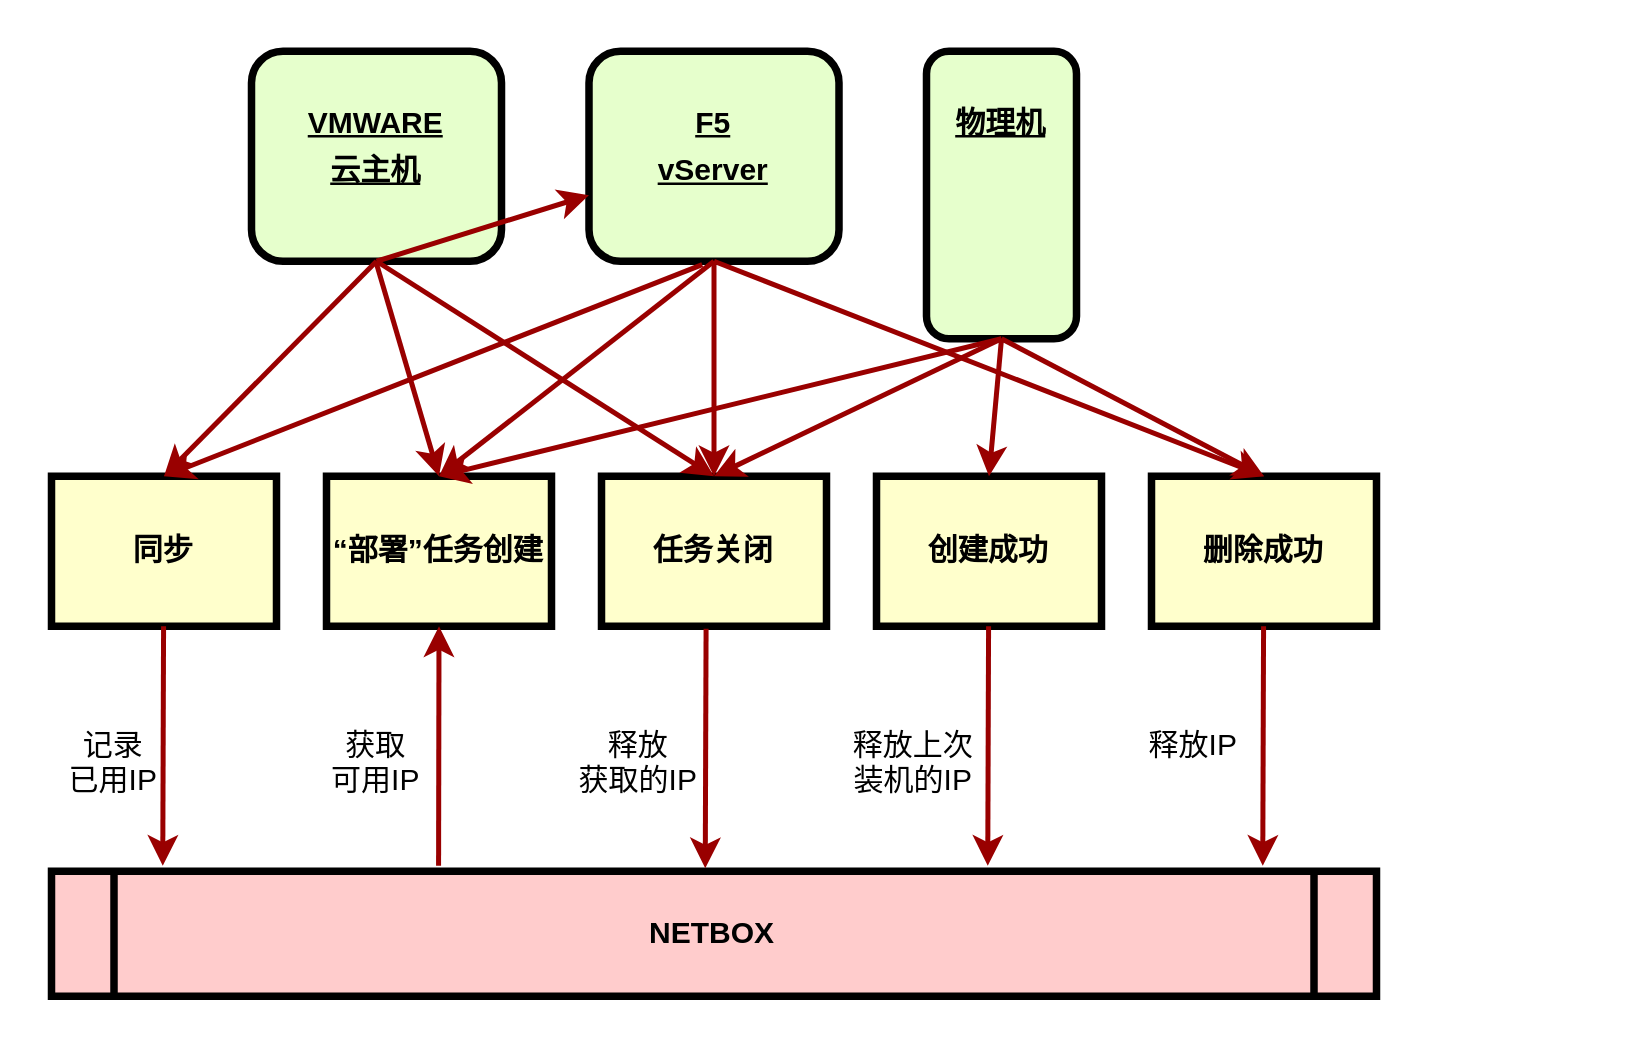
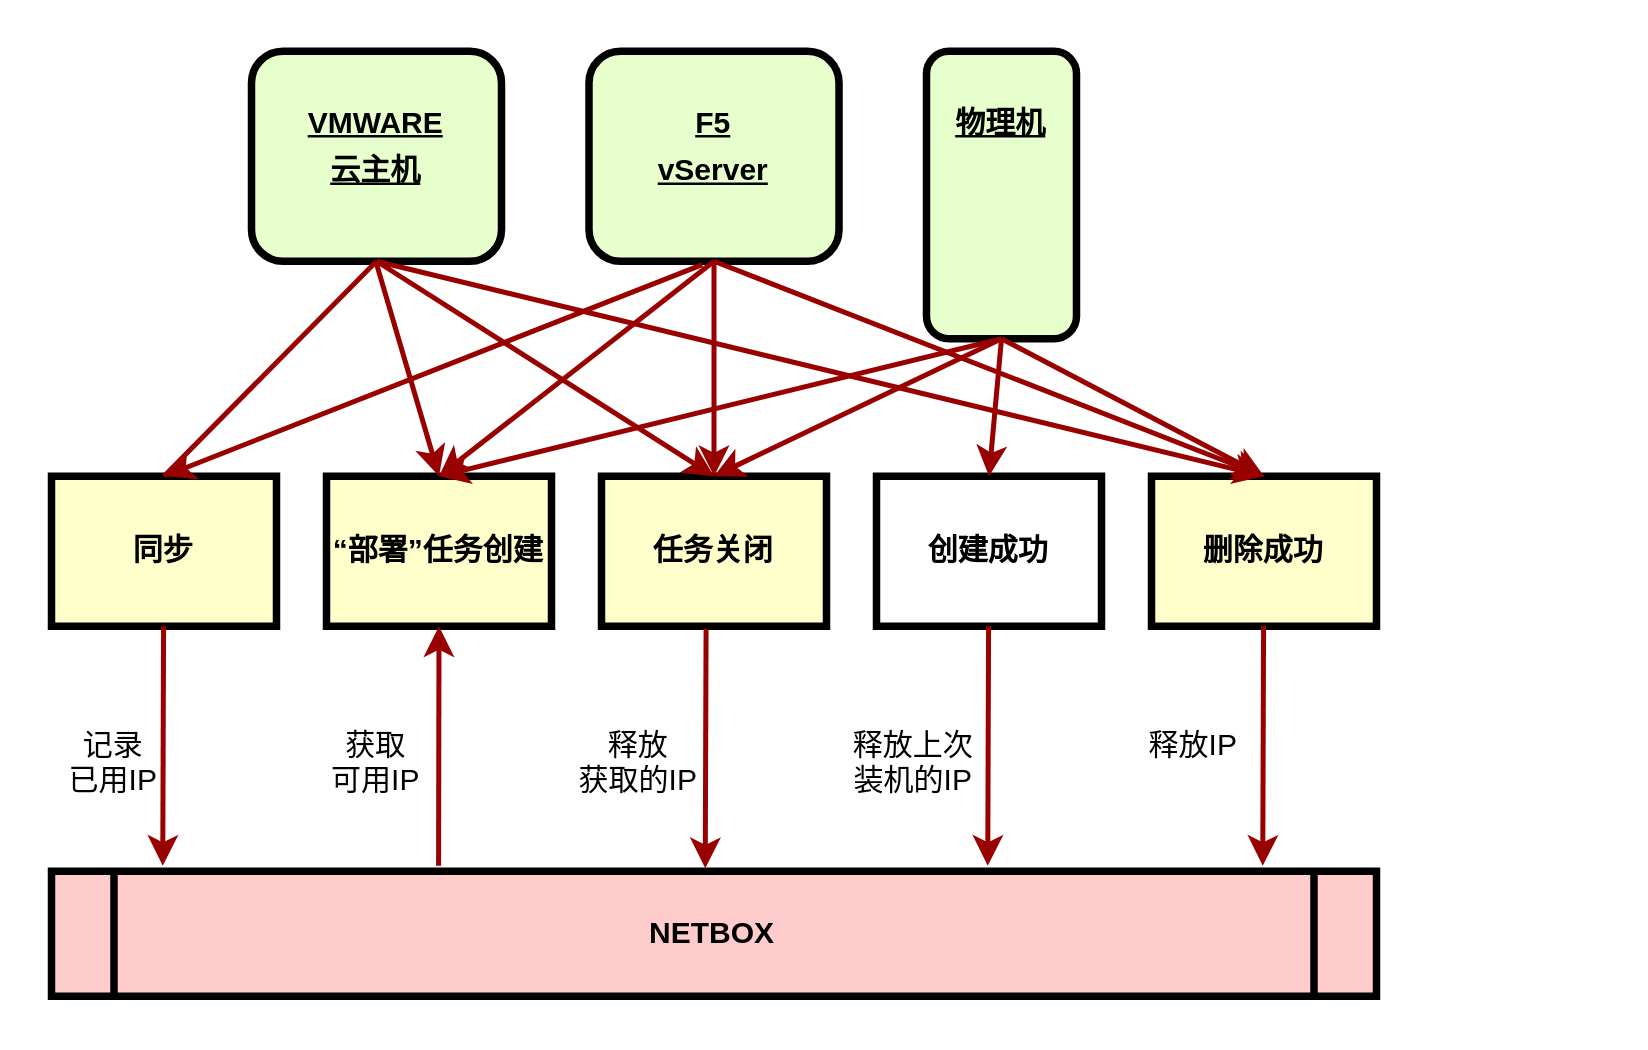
  <mxCell id="0" />
  <mxCell id="1" parent="0" />
  <mxCell id="2" value="NETBOX" style="shape=process;whiteSpace=wrap;align=center;verticalAlign=middle;size=0.048;fontStyle=1;strokeWidth=3;fillColor=#FFCCCC" parent="1" vertex="1"><mxGeometry x="20" y="348" width="530" height="50" as="geometry" /></mxCell>
  <mxCell id="3" value="&lt;p style=&quot;margin: 4px 0px 0px ; text-decoration: underline&quot;&gt;&lt;br&gt;&lt;/p&gt;&lt;p style=&quot;margin: 4px 0px 0px ; text-decoration: underline&quot;&gt;VMWARE&lt;/p&gt;&lt;p style=&quot;margin: 4px 0px 0px ; text-decoration: underline&quot;&gt;云主机&lt;/p&gt;" style="verticalAlign=middle;align=center;overflow=fill;fontSize=12;fontFamily=Helvetica;html=1;rounded=1;fontStyle=1;strokeWidth=3;fillColor=#E6FFCC;labelBackgroundColor=none;labelBorderColor=none;" parent="1" vertex="1"><mxGeometry x="100" y="20" width="100" height="84" as="geometry" /></mxCell>
  <mxCell id="4" value="“部署”任务创建" style="whiteSpace=wrap;align=center;verticalAlign=middle;fontStyle=1;strokeWidth=3;fillColor=#FFFFCC" parent="1" vertex="1"><mxGeometry x="130" y="190" width="90" height="60" as="geometry" /></mxCell>
  <mxCell id="5" value="任务关闭" style="whiteSpace=wrap;align=center;verticalAlign=middle;fontStyle=1;strokeWidth=3;fillColor=#FFFFCC" parent="1" vertex="1"><mxGeometry x="240" y="190" width="90" height="60" as="geometry" /></mxCell>
  <mxCell id="6" value="同步" style="whiteSpace=wrap;align=center;verticalAlign=middle;fontStyle=1;strokeWidth=3;fillColor=#FFFFCC" parent="1" vertex="1"><mxGeometry x="20" y="190" width="90" height="60" as="geometry" /></mxCell>
  <mxCell id="7" value="删除成功" style="whiteSpace=wrap;align=center;verticalAlign=middle;fontStyle=1;strokeWidth=3;fillColor=#FFFFCC" parent="1" vertex="1"><mxGeometry x="460" y="190" width="90" height="60" as="geometry" /></mxCell>
  <mxCell id="8" value="&lt;p style=&quot;margin: 4px 0px 0px ; text-decoration: underline&quot;&gt;&lt;br&gt;&lt;/p&gt;&lt;p style=&quot;margin: 4px 0px 0px ; text-decoration: underline&quot;&gt;F5&lt;/p&gt;&lt;p style=&quot;margin: 4px 0px 0px ; text-decoration: underline&quot;&gt;vServer&lt;/p&gt;" style="verticalAlign=middle;align=center;overflow=fill;fontSize=12;fontFamily=Helvetica;html=1;rounded=1;fontStyle=1;strokeWidth=3;fillColor=#E6FFCC;labelBackgroundColor=none;labelBorderColor=none;" parent="1" vertex="1"><mxGeometry x="235" y="20" width="100" height="84" as="geometry" /></mxCell>
  <mxCell id="9" value="记录&#10;已用IP" style="text;spacingTop=-5;align=center" parent="1" vertex="1"><mxGeometry x="30" y="289" width="30" height="20" as="geometry" /></mxCell>
- <mxCell id="10" value="创建成功" style="whiteSpace=wrap;align=center;verticalAlign=middle;fontStyle=1;strokeWidth=3;fillColor=#FFFFCC" parent="1" vertex="1"><mxGeometry x="350" y="190" width="90" height="60" as="geometry" /></mxCell>
+ <mxCell id="10" value="创建成功" style="whiteSpace=wrap;align=center;verticalAlign=middle;fontStyle=1;strokeWidth=3;fillColor=#ffffff;" parent="1" vertex="1"><mxGeometry x="350" y="190" width="90" height="60" as="geometry" /></mxCell>
  <mxCell id="11" value="&lt;p style=&quot;margin: 4px 0px 0px ; text-decoration: underline&quot;&gt;&lt;br&gt;&lt;/p&gt;&lt;p style=&quot;margin: 4px 0px 0px ; text-decoration: underline&quot;&gt;物理机&lt;br&gt;&lt;/p&gt;" style="verticalAlign=middle;align=center;overflow=fill;fontSize=12;fontFamily=Helvetica;html=1;rounded=1;fontStyle=1;strokeWidth=3;fillColor=#E6FFCC;labelBackgroundColor=none;labelBorderColor=none;" parent="1" vertex="1"><mxGeometry x="370" y="20" width="60" height="115" as="geometry" /></mxCell>
  <mxCell id="12" value="" style="edgeStyle=elbowEdgeStyle;elbow=horizontal;strokeColor=#990000;strokeWidth=2;exitX=0.5;exitY=1;exitDx=0;exitDy=0;entryX=0.086;entryY=-0.043;entryDx=0;entryDy=0;entryPerimeter=0;" parent="1" edge="1"><mxGeometry width="100" height="100" relative="1" as="geometry"><mxPoint x="174.833" y="345.833" as="sourcePoint" /><mxPoint x="174.833" y="250" as="targetPoint" /><Array as="points"><mxPoint x="175" y="298" /><mxPoint x="307" y="262" /><mxPoint x="174.5" y="298" /></Array></mxGeometry></mxCell>
  <mxCell id="13" value="获取&#10;可用IP" style="text;spacingTop=-5;align=center" parent="1" vertex="1"><mxGeometry x="135" y="289" width="30" height="20" as="geometry" /></mxCell>
- <mxCell id="14" value="" style="endArrow=classic;html=1;strokeColor=#990000;strokeWidth=2;exitX=0.5;exitY=1;exitDx=0;exitDy=0;entryX=0.5;entryY=0;entryDx=0;entryDy=0;" parent="1" source="3" target="6" edge="1"><mxGeometry width="50" height="50" relative="1" as="geometry"><mxPoint x="115" y="104" as="sourcePoint" /><mxPoint x="65" y="154" as="targetPoint" /></mxGeometry></mxCell>
+ <mxCell id="14" value="" style="endArrow=none;html=1;strokeColor=#990000;strokeWidth=2;exitX=0.5;exitY=1;exitDx=0;exitDy=0;entryX=0.5;entryY=0;entryDx=0;entryDy=0;" parent="1" source="3" target="6" edge="1"><mxGeometry width="50" height="50" relative="1" as="geometry"><mxPoint x="115" y="104" as="sourcePoint" /><mxPoint x="65" y="154" as="targetPoint" /></mxGeometry></mxCell>
  <mxCell id="15" value="" style="endArrow=classic;html=1;strokeColor=#990000;strokeWidth=2;entryX=0.5;entryY=0;entryDx=0;entryDy=0;" parent="1" target="4" edge="1"><mxGeometry width="50" height="50" relative="1" as="geometry"><mxPoint x="150" y="105" as="sourcePoint" /><mxPoint x="75" y="187" as="targetPoint" /></mxGeometry></mxCell>
  <mxCell id="16" value="" style="endArrow=classic;html=1;strokeColor=#990000;strokeWidth=2;entryX=0.5;entryY=0;entryDx=0;entryDy=0;exitX=0.5;exitY=1;exitDx=0;exitDy=0;" parent="1" source="3" target="5" edge="1"><mxGeometry width="50" height="50" relative="1" as="geometry"><mxPoint x="200" y="115" as="sourcePoint" /><mxPoint x="225" y="187" as="targetPoint" /></mxGeometry></mxCell>
- <mxCell id="17" value="" style="endArrow=classic;html=1;strokeColor=#990000;strokeWidth=2;exitX=0.5;exitY=1;exitDx=0;exitDy=0;" parent="1" source="3" target="8" edge="1"><mxGeometry width="50" height="50" relative="1" as="geometry"><mxPoint x="240" y="115" as="sourcePoint" /><mxPoint x="375" y="188" as="targetPoint" /></mxGeometry></mxCell>
+ <mxCell id="17" value="" style="endArrow=classic;html=1;strokeColor=#990000;strokeWidth=2;entryX=0.5;entryY=0;entryDx=0;entryDy=0;exitX=0.5;exitY=1;exitDx=0;exitDy=0;" parent="1" source="3" target="7" edge="1"><mxGeometry width="50" height="50" relative="1" as="geometry"><mxPoint x="240" y="115" as="sourcePoint" /><mxPoint x="375" y="188" as="targetPoint" /></mxGeometry></mxCell>
  <mxCell id="18" value="" style="endArrow=classic;html=1;strokeColor=#990000;strokeWidth=2;exitX=0.453;exitY=1.016;exitDx=0;exitDy=0;entryX=0.5;entryY=0;entryDx=0;entryDy=0;exitPerimeter=0;" parent="1" source="8" target="6" edge="1"><mxGeometry width="50" height="50" relative="1" as="geometry"><mxPoint x="645" y="75" as="sourcePoint" /><mxPoint x="560" y="161" as="targetPoint" /></mxGeometry></mxCell>
  <mxCell id="19" value="" style="endArrow=classic;html=1;strokeColor=#990000;strokeWidth=2;exitX=0.5;exitY=1;exitDx=0;exitDy=0;entryX=0.5;entryY=0;entryDx=0;entryDy=0;" parent="1" source="8" target="4" edge="1"><mxGeometry width="50" height="50" relative="1" as="geometry"><mxPoint x="170" y="124" as="sourcePoint" /><mxPoint x="85" y="210" as="targetPoint" /></mxGeometry></mxCell>
  <mxCell id="20" value="" style="endArrow=classic;html=1;strokeColor=#990000;strokeWidth=2;exitX=0.5;exitY=1;exitDx=0;exitDy=0;entryX=0.5;entryY=0;entryDx=0;entryDy=0;" parent="1" source="8" target="5" edge="1"><mxGeometry width="50" height="50" relative="1" as="geometry"><mxPoint x="180" y="134" as="sourcePoint" /><mxPoint x="95" y="220" as="targetPoint" /></mxGeometry></mxCell>
  <mxCell id="21" value="" style="endArrow=classic;html=1;strokeColor=#990000;strokeWidth=2;exitX=0.5;exitY=1;exitDx=0;exitDy=0;entryX=0.5;entryY=0;entryDx=0;entryDy=0;" parent="1" source="8" target="7" edge="1"><mxGeometry width="50" height="50" relative="1" as="geometry"><mxPoint x="190" y="144" as="sourcePoint" /><mxPoint x="105" y="230" as="targetPoint" /></mxGeometry></mxCell>
  <mxCell id="22" value="" style="edgeStyle=elbowEdgeStyle;elbow=horizontal;strokeColor=#990000;strokeWidth=2;exitX=0.5;exitY=1;exitDx=0;exitDy=0;entryX=0.086;entryY=-0.043;entryDx=0;entryDy=0;entryPerimeter=0;" parent="1" edge="1"><mxGeometry width="100" height="100" relative="1" as="geometry"><mxPoint x="281.833" y="251" as="sourcePoint" /><mxPoint x="281.833" y="346.833" as="targetPoint" /><Array as="points"><mxPoint x="281.5" y="299" /><mxPoint x="414" y="263" /><mxPoint x="282" y="299" /></Array></mxGeometry></mxCell>
  <mxCell id="23" value="释放&#10;获取的IP" style="text;spacingTop=-5;align=center" parent="1" vertex="1"><mxGeometry x="240" y="289" width="30" height="20" as="geometry" /></mxCell>
  <mxCell id="24" value="" style="edgeStyle=elbowEdgeStyle;elbow=horizontal;strokeColor=#990000;strokeWidth=2;exitX=0.5;exitY=1;exitDx=0;exitDy=0;entryX=0.086;entryY=-0.043;entryDx=0;entryDy=0;entryPerimeter=0;" parent="1" edge="1"><mxGeometry width="100" height="100" relative="1" as="geometry"><mxPoint x="394.833" y="250" as="sourcePoint" /><mxPoint x="394.833" y="345.833" as="targetPoint" /><Array as="points"><mxPoint x="394.5" y="298" /><mxPoint x="527" y="262" /><mxPoint x="395" y="298" /></Array></mxGeometry></mxCell>
  <mxCell id="25" value="释放上次&#10;装机的IP" style="text;spacingTop=-5;align=center" parent="1" vertex="1"><mxGeometry x="350" y="289" width="30" height="20" as="geometry" /></mxCell>
  <mxCell id="26" value="" style="edgeStyle=elbowEdgeStyle;elbow=horizontal;strokeColor=#990000;strokeWidth=2;exitX=0.5;exitY=1;exitDx=0;exitDy=0;entryX=0.086;entryY=-0.043;entryDx=0;entryDy=0;entryPerimeter=0;" parent="1" edge="1"><mxGeometry width="100" height="100" relative="1" as="geometry"><mxPoint x="504.833" y="250" as="sourcePoint" /><mxPoint x="504.833" y="345.833" as="targetPoint" /><Array as="points"><mxPoint x="504.5" y="298" /><mxPoint x="637" y="262" /><mxPoint x="505" y="298" /></Array></mxGeometry></mxCell>
  <mxCell id="27" value="释放IP" style="text;spacingTop=-5;align=center" parent="1" vertex="1"><mxGeometry x="462" y="289" width="30" height="20" as="geometry" /></mxCell>
  <mxCell id="28" value="" style="endArrow=classic;html=1;strokeColor=#990000;strokeWidth=2;exitX=0.5;exitY=1;exitDx=0;exitDy=0;entryX=0.5;entryY=0;entryDx=0;entryDy=0;" parent="1" source="11" target="4" edge="1"><mxGeometry width="50" height="50" relative="1" as="geometry"><mxPoint x="505" y="104" as="sourcePoint" /><mxPoint x="725" y="190" as="targetPoint" /></mxGeometry></mxCell>
  <mxCell id="29" value="" style="endArrow=classic;html=1;strokeColor=#990000;strokeWidth=2;exitX=0.5;exitY=1;exitDx=0;exitDy=0;entryX=0.5;entryY=0;entryDx=0;entryDy=0;" parent="1" source="11" target="5" edge="1"><mxGeometry width="50" height="50" relative="1" as="geometry"><mxPoint x="305" y="124" as="sourcePoint" /><mxPoint x="525" y="210" as="targetPoint" /></mxGeometry></mxCell>
  <mxCell id="30" value="" style="endArrow=classic;html=1;strokeColor=#990000;strokeWidth=2;exitX=0.5;exitY=1;exitDx=0;exitDy=0;entryX=0.5;entryY=0;entryDx=0;entryDy=0;" parent="1" source="11" target="10" edge="1"><mxGeometry width="50" height="50" relative="1" as="geometry"><mxPoint x="315" y="134" as="sourcePoint" /><mxPoint x="535" y="220" as="targetPoint" /></mxGeometry></mxCell>
  <mxCell id="31" value="" style="endArrow=classic;html=1;strokeColor=#990000;strokeWidth=2;exitX=0.5;exitY=1;exitDx=0;exitDy=0;entryX=0.5;entryY=0;entryDx=0;entryDy=0;" parent="1" source="11" target="7" edge="1"><mxGeometry width="50" height="50" relative="1" as="geometry"><mxPoint x="325" y="144" as="sourcePoint" /><mxPoint x="545" y="230" as="targetPoint" /></mxGeometry></mxCell>
  <mxCell id="32" value="" style="edgeStyle=elbowEdgeStyle;elbow=horizontal;strokeColor=#990000;strokeWidth=2;exitX=0.5;exitY=1;exitDx=0;exitDy=0;entryX=0.086;entryY=-0.043;entryDx=0;entryDy=0;entryPerimeter=0;" edge="1" parent="1"><mxGeometry width="100" height="100" relative="1" as="geometry"><mxPoint x="64.833" y="250" as="sourcePoint" /><mxPoint x="64.833" y="345.833" as="targetPoint" /><Array as="points"><mxPoint x="64.5" y="298" /><mxPoint x="197" y="262" /><mxPoint x="65" y="298" /></Array></mxGeometry></mxCell>
